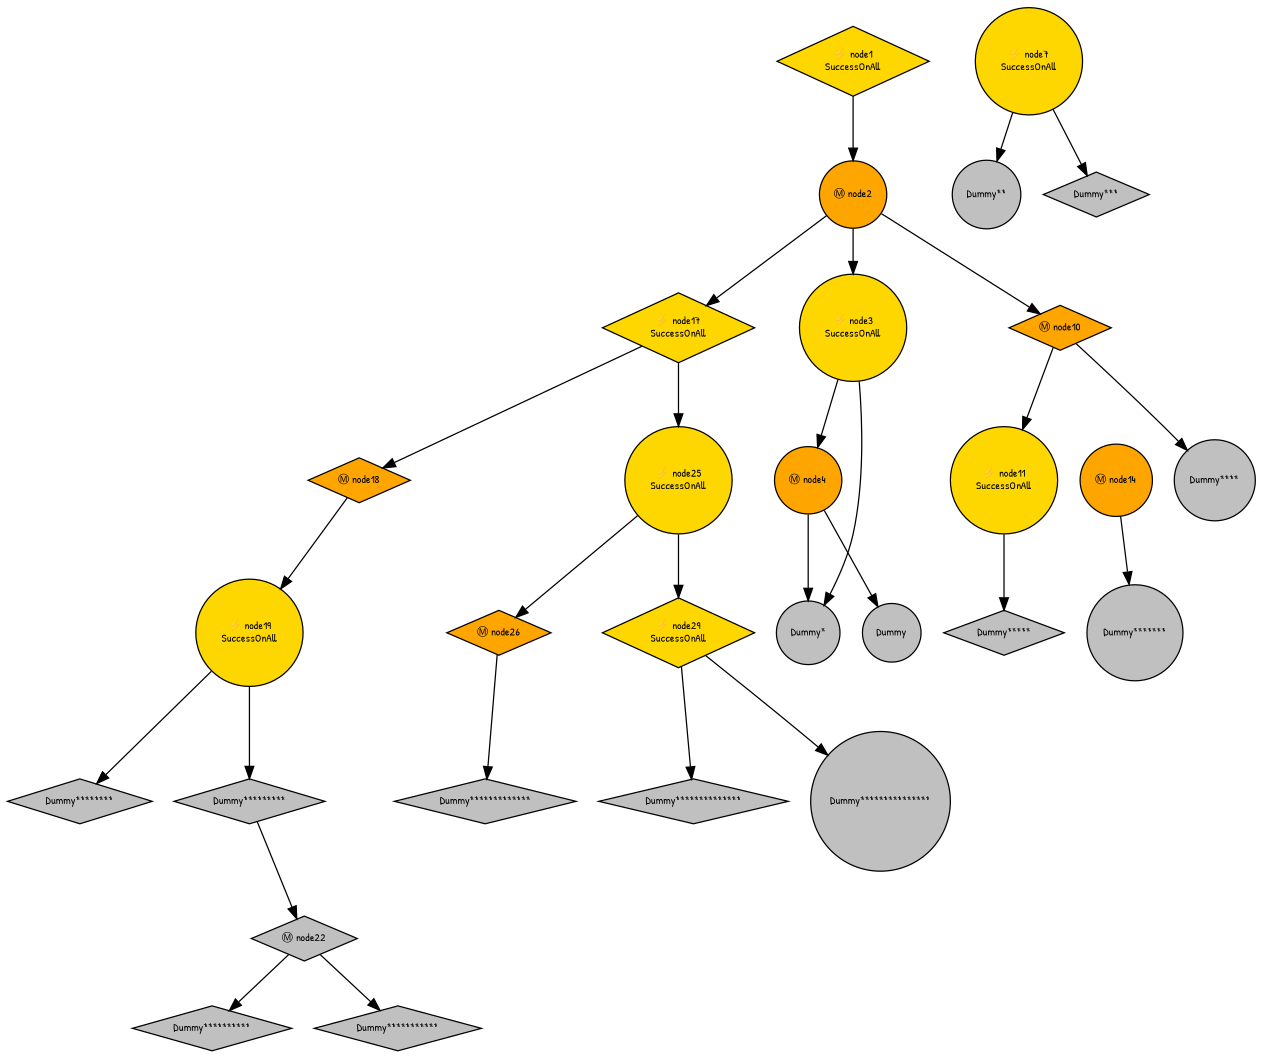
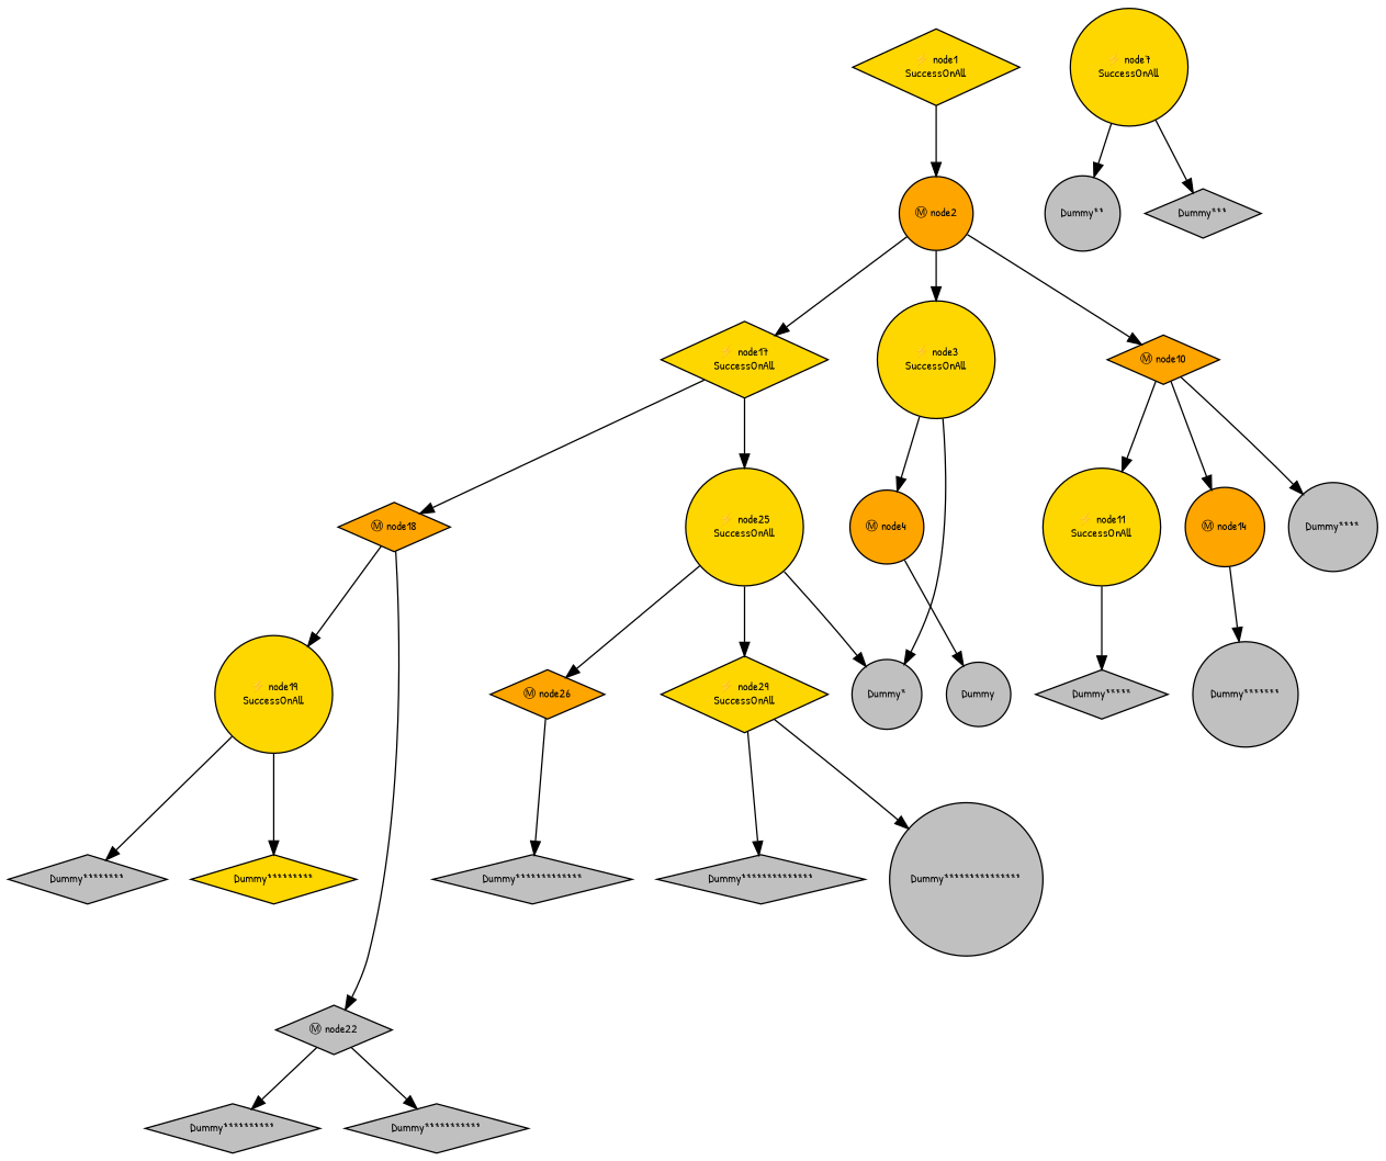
  digraph {
    fontname="Patrick Hand"
    ordering=out
    node [fillcolor=gray fontcolor=black fontname="Patrick Hand" fontsize=9 shape=diamond style=filled]
    edge [fontname="Patrick Hand"]
    n1 [fillcolor=gold label="⚡ node1\nSuccessOnAll"]
    n2 [fillcolor=orange label="Ⓜ node2" shape=circle]
    n3 [fillcolor=gold label="⚡ node17\nSuccessOnAll"]
    n4 [fillcolor=gold label="⚡ node3\nSuccessOnAll" shape=circle]
    n5 [fillcolor=orange label="Ⓜ node10"]
    n6 [fillcolor=orange label="Ⓜ node18"]
    n7 [fillcolor=gold label="⚡ node25\nSuccessOnAll" shape=circle]
    n8 [fillcolor=orange label="Ⓜ node4" shape=circle]
    n9 [label="Dummy*" shape=circle]
    n10 [fillcolor=gold label="⚡ node11\nSuccessOnAll" shape=circle]
    n11 [fillcolor=orange label="Ⓜ node14" shape=circle]
    n12 [label="Dummy****" shape=circle]
    n13 [label=Dummy shape=circle]
    n14 [fillcolor=gold label="⚡ node7\nSuccessOnAll" shape=circle]
    n15 [label="Dummy**" shape=circle]
    n16 [label="Dummy***"]
    n17 [label="Dummy*****"]
    n18 [label="Dummy*******" shape=circle]
    n19 [fillcolor=gold label="⚡ node19\nSuccessOnAll" shape=circle]
    n20 [label="Ⓜ node22"]
    n21 [fillcolor=orange label="Ⓜ node26"]
    n22 [fillcolor=gold label="⚡ node29\nSuccessOnAll"]
    n23 [label="Dummy********"]
-   n24 [label="Dummy*********"]
+   n24 [fillcolor=gold label="Dummy*********"]
    n25 [label="Dummy**********"]
    n26 [label="Dummy***********"]
    n27 [label="Dummy*************"]
    n28 [label="Dummy**************"]
    n29 [label="Dummy***************" shape=circle]
    n1 -> n2
    n2 -> n3
    n2 -> n4
    n2 -> n5
    n3 -> n6
    n3 -> n7
    n4 -> n8
    n4 -> n9
    n5 -> n10
+   n5 -> n11
    n5 -> n12
    n6 -> n19
-   n24 -> n20
+   n6 -> n20
    n7 -> n21
    n7 -> n22
-   n8 -> n9
+   n7 -> n9
    n8 -> n13
    n10 -> n17
    n11 -> n18
    n14 -> n15
    n14 -> n16
    n19 -> n23
    n19 -> n24
    n20 -> n25
    n20 -> n26
    n21 -> n27
    n22 -> n28
    n22 -> n29
  }
